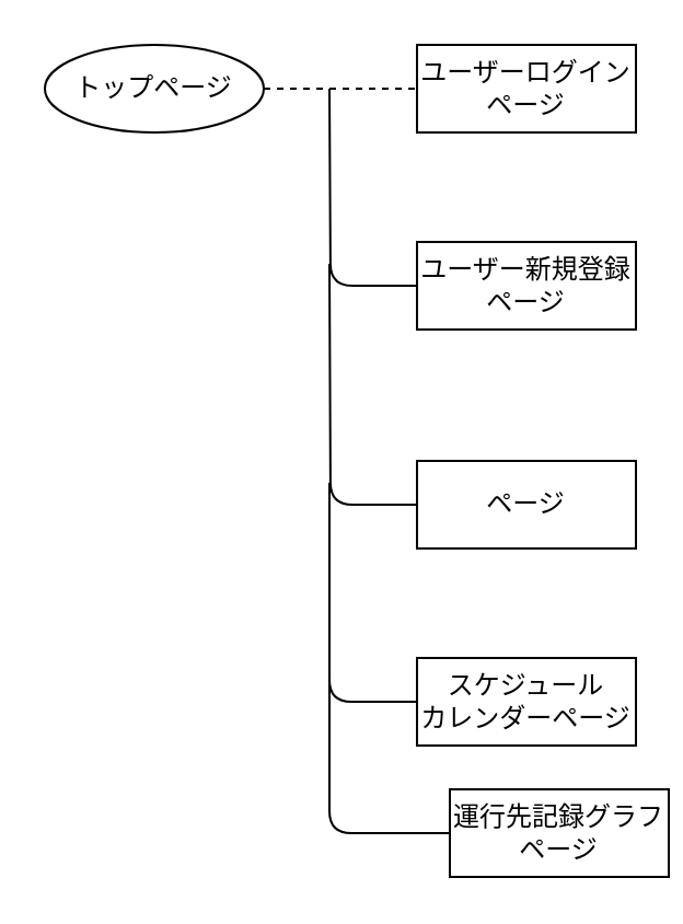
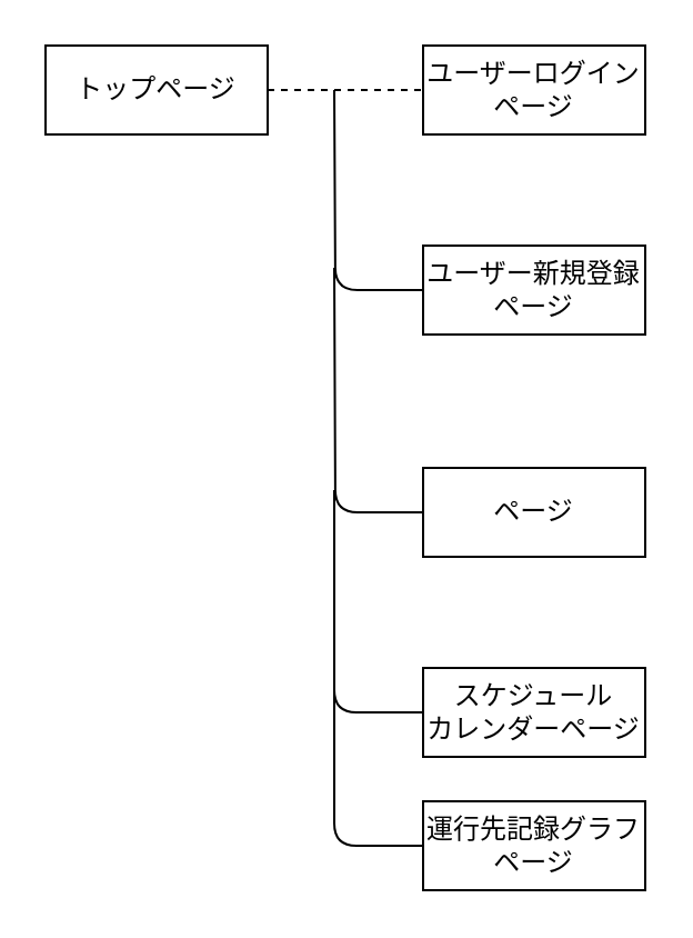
  <mxCell id="0" />
  <mxCell id="1" parent="0" />
  <mxCell id="2" style="edgeStyle=orthogonalEdgeStyle;html=1;entryX=0;entryY=0.5;entryDx=0;entryDy=0;endArrow=none;endFill=0;dashed=1;" parent="1" source="3" target="4" edge="1"><mxGeometry relative="1" as="geometry" /></mxCell>
- <mxCell id="3" value="トップページ" style="ellipse;whiteSpace=wrap;html=1;align=center;" parent="1" vertex="1"><mxGeometry x="20" y="20" width="100" height="40" as="geometry" /></mxCell>
+ <mxCell id="3" value="トップページ" style="whiteSpace=wrap;html=1;align=center;" parent="1" vertex="1"><mxGeometry x="20" y="20" width="100" height="40" as="geometry" /></mxCell>
  <mxCell id="4" value="ユーザーログインページ" style="whiteSpace=wrap;html=1;align=center;" parent="1" vertex="1"><mxGeometry x="190" y="20" width="100" height="40" as="geometry" /></mxCell>
  <mxCell id="5" style="edgeStyle=orthogonalEdgeStyle;html=1;endArrow=none;endFill=0;" parent="1" source="6" edge="1"><mxGeometry relative="1" as="geometry"><mxPoint x="150" y="40" as="targetPoint" /></mxGeometry></mxCell>
  <mxCell id="6" value="ユーザー新規登録ページ" style="whiteSpace=wrap;html=1;align=center;" parent="1" vertex="1"><mxGeometry x="190" y="110" width="100" height="40" as="geometry" /></mxCell>
  <mxCell id="7" style="edgeStyle=orthogonalEdgeStyle;html=1;exitX=0;exitY=0.5;exitDx=0;exitDy=0;endArrow=none;endFill=0;" parent="1" source="8" edge="1"><mxGeometry relative="1" as="geometry"><mxPoint x="150" y="120" as="targetPoint" /></mxGeometry></mxCell>
  <mxCell id="8" value="ページ" style="whiteSpace=wrap;html=1;align=center;" parent="1" vertex="1"><mxGeometry x="190" y="210" width="100" height="40" as="geometry" /></mxCell>
  <mxCell id="9" style="edgeStyle=none;html=1;endArrow=none;endFill=0;exitX=0;exitY=0.5;exitDx=0;exitDy=0;" parent="1" source="10" edge="1"><mxGeometry relative="1" as="geometry"><mxPoint x="150" y="220" as="targetPoint" /><Array as="points"><mxPoint x="150" y="320" /></Array></mxGeometry></mxCell>
  <mxCell id="10" value="スケジュール&lt;br&gt;カレンダーページ" style="rounded=0;whiteSpace=wrap;html=1;" parent="1" vertex="1"><mxGeometry x="190" y="300" width="100" height="40" as="geometry" /></mxCell>
  <mxCell id="11" style="edgeStyle=none;html=1;startArrow=none;startFill=0;endArrow=none;endFill=0;" edge="1" parent="1" source="12"><mxGeometry relative="1" as="geometry"><mxPoint x="150" y="310" as="targetPoint" /><Array as="points"><mxPoint x="150" y="380" /></Array></mxGeometry></mxCell>
- <mxCell id="12" value="運行先記録グラフ&lt;br&gt;ページ" style="rounded=0;whiteSpace=wrap;html=1;" vertex="1" parent="1"><mxGeometry x="205" y="360" width="100" height="40" as="geometry" /></mxCell>
+ <mxCell id="12" value="運行先記録グラフ&lt;br&gt;ページ" style="rounded=0;whiteSpace=wrap;html=1;" vertex="1" parent="1"><mxGeometry x="190" y="360" width="100" height="40" as="geometry" /></mxCell>
